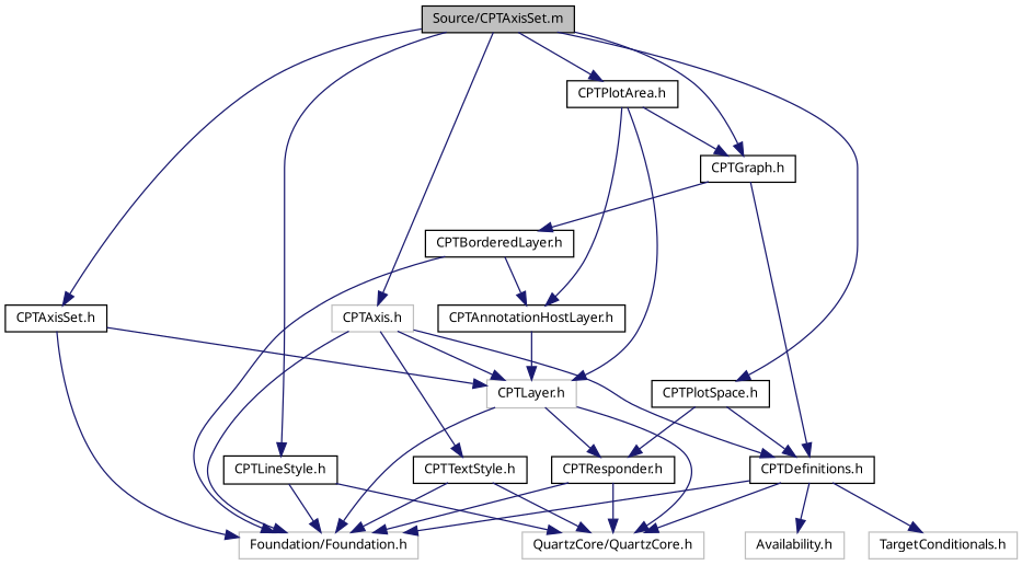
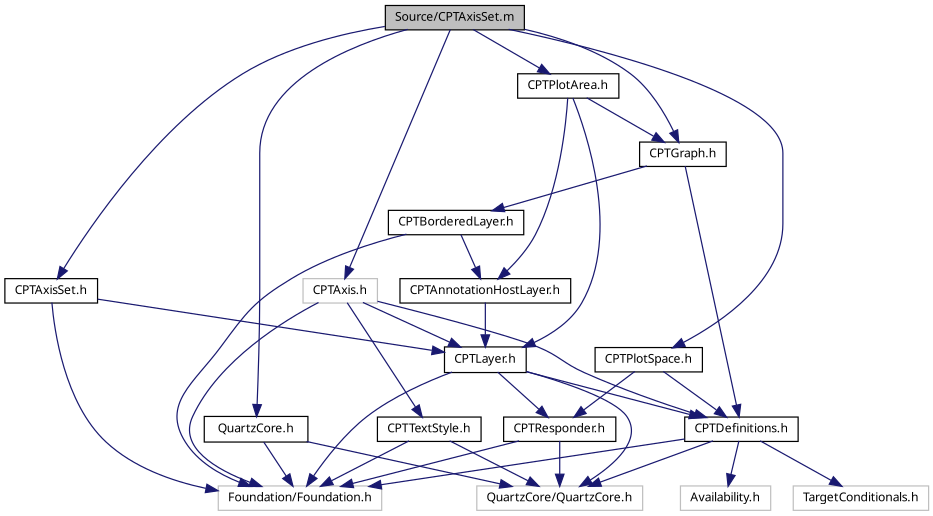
  digraph {
    node [color=black fontname="Lucinda Grande" fontsize=10 shape=record]
    edge [color=midnightblue fontname="Lucinda Grande" fontsize=10 labelfontname="Lucinda Grande" labelfontsize=10 style=solid]
    n1 [fillcolor=grey75 fontcolor=black height=0.2 label="Source/CPTAxisSet.m" style=filled width=0.4]
    n2 [height=0.2 label="CPTAxisSet.h" width=0.4]
    n3 [color=grey75 height=0.2 label="CPTAxis.h" width=0.4]
    n4 [height=0.2 label="CPTGraph.h" width=0.4]
-   n5 [height=0.2 label="CPTLineStyle.h" width=0.4]
+   n5 [height=0.2 label="QuartzCore.h" width=0.4]
    n6 [height=0.2 label="CPTPlotArea.h" width=0.4]
    n7 [height=0.2 label="CPTPlotSpace.h" width=0.4]
    n8 [color=grey75 height=0.2 label="Foundation/Foundation.h" width=0.4]
-   n9 [color=grey75 height=0.2 label="CPTLayer.h" width=0.4]
+   n9 [height=0.2 label="CPTLayer.h" width=0.4]
    n10 [height=0.2 label="CPTDefinitions.h" width=0.4]
    n11 [height=0.2 label="CPTTextStyle.h" width=0.4]
    n12 [height=0.2 label="CPTBorderedLayer.h" width=0.4]
    n13 [color=grey75 height=0.2 label="QuartzCore/QuartzCore.h" width=0.4]
    n14 [height=0.2 label="CPTAnnotationHostLayer.h" width=0.4]
    n15 [height=0.2 label="CPTResponder.h" width=0.4]
    n16 [color=grey75 height=0.2 label="Availability.h" width=0.4]
    n17 [color=grey75 height=0.2 label="TargetConditionals.h" width=0.4]
    n1 -> n2
    n1 -> n3
    n1 -> n4
    n1 -> n5
    n1 -> n6
    n1 -> n7
    n2 -> n8
    n2 -> n9
    n3 -> n8
    n3 -> n9
    n3 -> n10
    n3 -> n11
    n4 -> n10
    n4 -> n12
    n5 -> n8
    n5 -> n13
    n6 -> n4
    n6 -> n9
    n6 -> n14
    n7 -> n10
    n7 -> n15
    n9 -> n8
+   n9 -> n10
    n9 -> n13
    n9 -> n15
    n10 -> n8
    n10 -> n13
    n10 -> n16
    n10 -> n17
    n11 -> n8
    n11 -> n13
    n12 -> n8
    n12 -> n14
    n14 -> n9
    n15 -> n8
    n15 -> n13
  }
